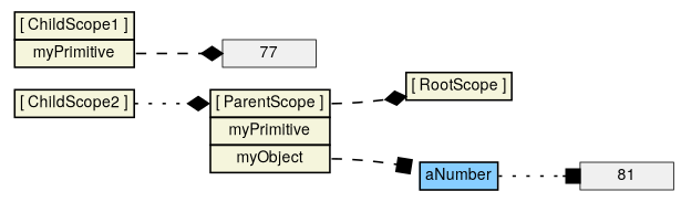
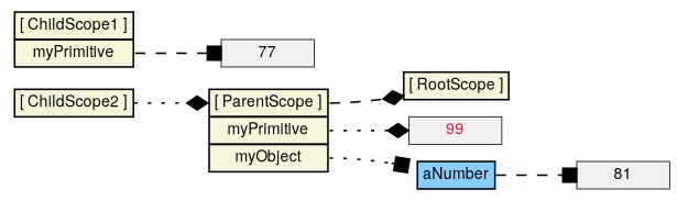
  digraph {
    nodesep=0.1
    rankdir=LR
    node [fontname="Helvetica,Sans" fontsize=9 margin="0.05, 0.04" penwidth=0.5 shape=plaintext]
    edge [arrowhead=diamond style=dotted tailport=proto]
    n1 [height=0.2 label=<<table bgcolor="beige" border="0" cellborder="1" cellpadding="2" cellspacing="0">   <tr><td port="proto">[ RootScope ]</td></tr></table>>]
    n2 [height=0.2 label=<<table bgcolor="beige" border="0" cellborder="1" cellpadding="2" cellspacing="0">   <tr><td port="proto">[ ParentScope ]</td></tr>   <tr><td port="myPrimitive">myPrimitive</td></tr>   <tr><td port="myObject">myObject</td></tr>   </table>>]
    n3 [height=0.2 label=<<table bgcolor="skyblue1" border="0" cellborder="1" cellpadding="2" cellspacing="0">   <tr><td port="aNumber">aNumber</td></tr>   </table>>]
+   n4 [fillcolor=gray94 fontcolor=crimson height=0.2 label=99 shape=box style=filled]
    n5 [fillcolor=gray94 height=0.2 label=81 shape=box style=filled]
    n6 [height=0.2 label=<<table bgcolor="beige" border="0" cellborder="1" cellpadding="2" cellspacing="0">   <tr><td port="proto">[ ChildScope1 ]</td></tr>   <tr><td port="myPrimitive">myPrimitive</td></tr>   </table>>]
    n7 [fillcolor=gray94 height=0.2 label=77 shape=box style=filled]
    n8 [height=0.2 label=<<table bgcolor="beige" border="0" cellborder="1" cellpadding="2" cellspacing="0">   <tr><td port="proto">[ ChildScope2 ]</td></tr>   </table>>]
    n2 -> n1 [headport=proto style=dashed]
-   n2 -> n3 [arrowhead=box style=dashed tailport=myObject]
-   n3 -> n5 [arrowhead=box tailport=aNumber]
-   n6 -> n7 [style=dashed tailport=myPrimitive]
+   n2 -> n3 [arrowhead=box tailport=myObject]
+   n2 -> n4 [tailport=myPrimitive]
+   n3 -> n5 [arrowhead=box style=dashed tailport=aNumber]
+   n6 -> n7 [arrowhead=box style=dashed tailport=myPrimitive]
    n8 -> n2 [headport=proto]
  }
